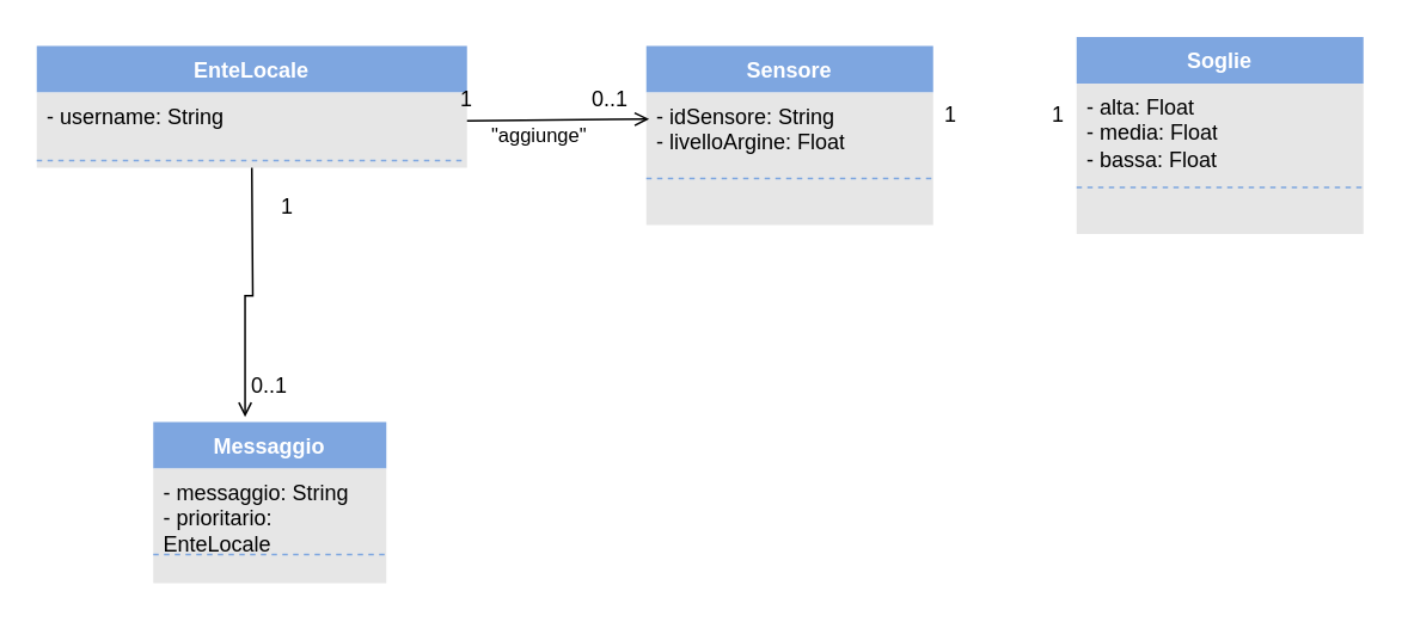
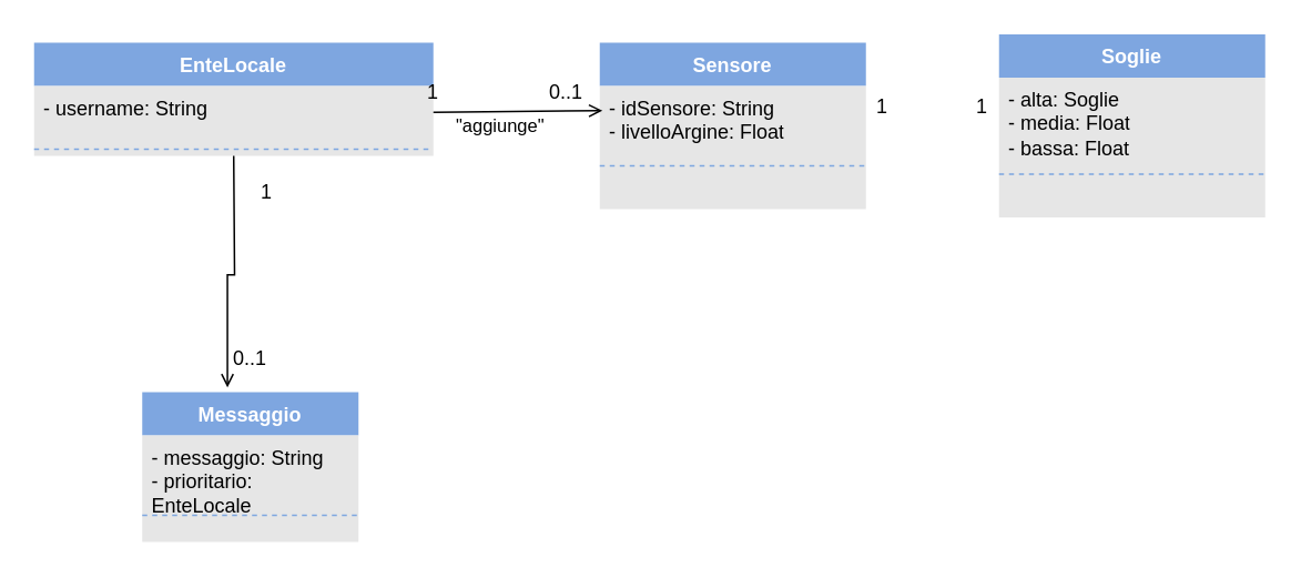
  <mxCell id="0" />
  <mxCell id="1" parent="0" />
  <mxCell id="2" value="EnteLocale" style="swimlane;fontStyle=1;align=center;verticalAlign=top;childLayout=stackLayout;horizontal=1;startSize=26;horizontalStack=0;resizeParent=1;resizeParentMax=0;resizeLast=0;collapsible=1;marginBottom=0;whiteSpace=wrap;html=1;fillColor=#7EA6E0;swimlaneFillColor=#E6E6E6;strokeColor=none;fontColor=#FFFFFF;" vertex="1" parent="1"><mxGeometry x="20" y="25" width="240" height="68" as="geometry" /></mxCell>
  <mxCell id="3" value="- username: String" style="text;strokeColor=none;fillColor=none;align=left;verticalAlign=top;spacingLeft=4;spacingRight=4;overflow=hidden;rotatable=0;points=[[0,0.5],[1,0.5]];portConstraint=eastwest;whiteSpace=wrap;html=1;" vertex="1" parent="2"><mxGeometry y="26" width="240" height="34" as="geometry" /></mxCell>
  <mxCell id="4" value="" style="line;strokeWidth=1;fillColor=none;align=left;verticalAlign=middle;spacingTop=-1;spacingLeft=3;spacingRight=3;rotatable=0;labelPosition=right;points=[];portConstraint=eastwest;strokeColor=#7EA6E0;dashed=1;" vertex="1" parent="2"><mxGeometry y="60" width="240" height="8" as="geometry" /></mxCell>
  <mxCell id="5" value="Messaggio" style="swimlane;fontStyle=1;align=center;verticalAlign=top;childLayout=stackLayout;horizontal=1;startSize=26;horizontalStack=0;resizeParent=1;resizeParentMax=0;resizeLast=0;collapsible=1;marginBottom=0;whiteSpace=wrap;html=1;fillColor=#7EA6E0;swimlaneFillColor=#E6E6E6;strokeColor=none;fontColor=#FFFFFF;" vertex="1" parent="1"><mxGeometry x="85" y="235" width="130" height="90" as="geometry" /></mxCell>
  <mxCell id="6" value="- messaggio: String&lt;div&gt;- prioritario: EnteLocale&lt;/div&gt;&lt;div&gt;&lt;br&gt;&lt;/div&gt;" style="text;strokeColor=none;fillColor=none;align=left;verticalAlign=top;spacingLeft=4;spacingRight=4;overflow=hidden;rotatable=0;points=[[0,0.5],[1,0.5]];portConstraint=eastwest;whiteSpace=wrap;html=1;" vertex="1" parent="5"><mxGeometry y="26" width="130" height="44" as="geometry" /></mxCell>
  <mxCell id="7" value="" style="line;strokeWidth=1;fillColor=none;align=left;verticalAlign=middle;spacingTop=-1;spacingLeft=3;spacingRight=3;rotatable=0;labelPosition=right;points=[];portConstraint=eastwest;strokeColor=#7EA6E0;dashed=1;" vertex="1" parent="5"><mxGeometry y="70" width="130" height="8" as="geometry" /></mxCell>
  <mxCell id="8" style="line;strokeWidth=1;fillColor=none;align=left;verticalAlign=middle;spacingTop=-1;spacingLeft=3;spacingRight=3;rotatable=0;labelPosition=right;points=[];portConstraint=eastwest;strokeColor=none;dashed=1;" vertex="1" parent="5"><mxGeometry y="78" width="130" height="12" as="geometry" /></mxCell>
  <mxCell id="9" value="Sensore" style="swimlane;fontStyle=1;align=center;verticalAlign=top;childLayout=stackLayout;horizontal=1;startSize=26;horizontalStack=0;resizeParent=1;resizeParentMax=0;resizeLast=0;collapsible=1;marginBottom=0;whiteSpace=wrap;html=1;fillColor=#7EA6E0;swimlaneFillColor=#E6E6E6;strokeColor=none;fontColor=#FFFFFF;" vertex="1" parent="1"><mxGeometry x="360" y="25" width="160" height="100" as="geometry" /></mxCell>
  <mxCell id="10" value="- idSensore: String&lt;div&gt;- livelloArgine: Float&lt;/div&gt;" style="text;strokeColor=none;fillColor=none;align=left;verticalAlign=top;spacingLeft=4;spacingRight=4;overflow=hidden;rotatable=0;points=[[0,0.5],[1,0.5]];portConstraint=eastwest;whiteSpace=wrap;html=1;" vertex="1" parent="9"><mxGeometry y="26" width="160" height="44" as="geometry" /></mxCell>
  <mxCell id="11" value="" style="line;strokeWidth=1;fillColor=none;align=left;verticalAlign=middle;spacingTop=-1;spacingLeft=3;spacingRight=3;rotatable=0;labelPosition=right;points=[];portConstraint=eastwest;strokeColor=#7EA6E0;dashed=1;" vertex="1" parent="9"><mxGeometry y="70" width="160" height="8" as="geometry" /></mxCell>
  <mxCell id="12" style="line;strokeWidth=1;fillColor=none;align=left;verticalAlign=middle;spacingTop=-1;spacingLeft=3;spacingRight=3;rotatable=0;labelPosition=right;points=[];portConstraint=eastwest;strokeColor=none;" vertex="1" parent="9"><mxGeometry y="78" width="160" height="22" as="geometry" /></mxCell>
  <mxCell id="13" value="Soglie" style="swimlane;fontStyle=1;align=center;verticalAlign=top;childLayout=stackLayout;horizontal=1;startSize=26;horizontalStack=0;resizeParent=1;resizeParentMax=0;resizeLast=0;collapsible=1;marginBottom=0;whiteSpace=wrap;html=1;fillColor=#7EA6E0;swimlaneFillColor=#E6E6E6;strokeColor=none;fontColor=#FFFFFF;" vertex="1" parent="1"><mxGeometry x="600" y="20" width="160" height="110" as="geometry" /></mxCell>
- <mxCell id="14" value="- alta: Float&lt;div&gt;- media: Float&lt;/div&gt;&lt;div&gt;- bassa: Float&lt;/div&gt;" style="text;strokeColor=none;fillColor=none;align=left;verticalAlign=top;spacingLeft=4;spacingRight=4;overflow=hidden;rotatable=0;points=[[0,0.5],[1,0.5]];portConstraint=eastwest;whiteSpace=wrap;html=1;" vertex="1" parent="13"><mxGeometry y="26" width="160" height="54" as="geometry" /></mxCell>
+ <mxCell id="14" value="- alta: Soglie&lt;div&gt;- media: Float&lt;/div&gt;&lt;div&gt;- bassa: Float&lt;/div&gt;" style="text;strokeColor=none;fillColor=none;align=left;verticalAlign=top;spacingLeft=4;spacingRight=4;overflow=hidden;rotatable=0;points=[[0,0.5],[1,0.5]];portConstraint=eastwest;whiteSpace=wrap;html=1;" vertex="1" parent="13"><mxGeometry y="26" width="160" height="54" as="geometry" /></mxCell>
  <mxCell id="15" value="" style="line;strokeWidth=1;fillColor=none;align=left;verticalAlign=middle;spacingTop=-1;spacingLeft=3;spacingRight=3;rotatable=0;labelPosition=right;points=[];portConstraint=eastwest;strokeColor=#7EA6E0;dashed=1;" vertex="1" parent="13"><mxGeometry y="80" width="160" height="8" as="geometry" /></mxCell>
  <mxCell id="16" style="line;strokeWidth=1;fillColor=none;align=left;verticalAlign=middle;spacingTop=-1;spacingLeft=3;spacingRight=3;rotatable=0;labelPosition=right;points=[];portConstraint=eastwest;strokeColor=none;dashed=1;" vertex="1" parent="13"><mxGeometry y="88" width="160" height="22" as="geometry" /></mxCell>
  <mxCell id="17" value="1" style="text;strokeColor=none;align=center;fillColor=none;html=1;verticalAlign=middle;whiteSpace=wrap;rounded=0;" vertex="1" parent="1"><mxGeometry x="150" y="105" width="20" height="20" as="geometry" /></mxCell>
  <mxCell id="18" value="0..1" style="text;strokeColor=none;align=center;fillColor=none;html=1;verticalAlign=middle;whiteSpace=wrap;rounded=0;" vertex="1" parent="1"><mxGeometry x="140" y="205" width="20" height="20" as="geometry" /></mxCell>
  <mxCell id="19" value="0..1" style="text;strokeColor=none;align=center;fillColor=none;html=1;verticalAlign=middle;whiteSpace=wrap;rounded=0;" vertex="1" parent="1"><mxGeometry x="330" y="45" width="20" height="20" as="geometry" /></mxCell>
  <mxCell id="20" value="1" style="text;strokeColor=none;align=center;fillColor=none;html=1;verticalAlign=middle;whiteSpace=wrap;rounded=0;" vertex="1" parent="1"><mxGeometry x="250" y="45" width="20" height="20" as="geometry" /></mxCell>
  <mxCell id="21" value="1" style="text;strokeColor=none;align=center;fillColor=none;html=1;verticalAlign=middle;whiteSpace=wrap;rounded=0;" vertex="1" parent="1"><mxGeometry x="520" y="54" width="20" height="20" as="geometry" /></mxCell>
  <mxCell id="22" value="1" style="text;strokeColor=none;align=center;fillColor=none;html=1;verticalAlign=middle;whiteSpace=wrap;rounded=0;" vertex="1" parent="1"><mxGeometry x="580" y="54" width="20" height="20" as="geometry" /></mxCell>
  <mxCell id="23" style="edgeStyle=orthogonalEdgeStyle;rounded=0;orthogonalLoop=1;jettySize=auto;html=1;endArrow=open;startFill=0;endFill=0;exitX=0.502;exitY=1;exitDx=0;exitDy=0;exitPerimeter=0;entryX=0.394;entryY=-0.031;entryDx=0;entryDy=0;entryPerimeter=0;" edge="1" parent="1" target="5"><mxGeometry relative="1" as="geometry"><mxPoint x="139.98" y="93" as="sourcePoint" /><mxPoint x="139.5" y="173" as="targetPoint" /></mxGeometry></mxCell>
  <mxCell id="24" style="rounded=0;orthogonalLoop=1;jettySize=auto;html=1;entryX=0.01;entryY=0.336;entryDx=0;entryDy=0;entryPerimeter=0;endArrow=open;endFill=0;" edge="1" parent="1" source="3" target="10"><mxGeometry relative="1" as="geometry" /></mxCell>
  <mxCell id="25" value="&quot;aggiunge&quot;" style="edgeLabel;html=1;align=center;verticalAlign=middle;resizable=0;points=[];" vertex="1" connectable="0" parent="24"><mxGeometry x="-0.439" relative="1" as="geometry"><mxPoint x="11" y="8" as="offset" /></mxGeometry></mxCell>
